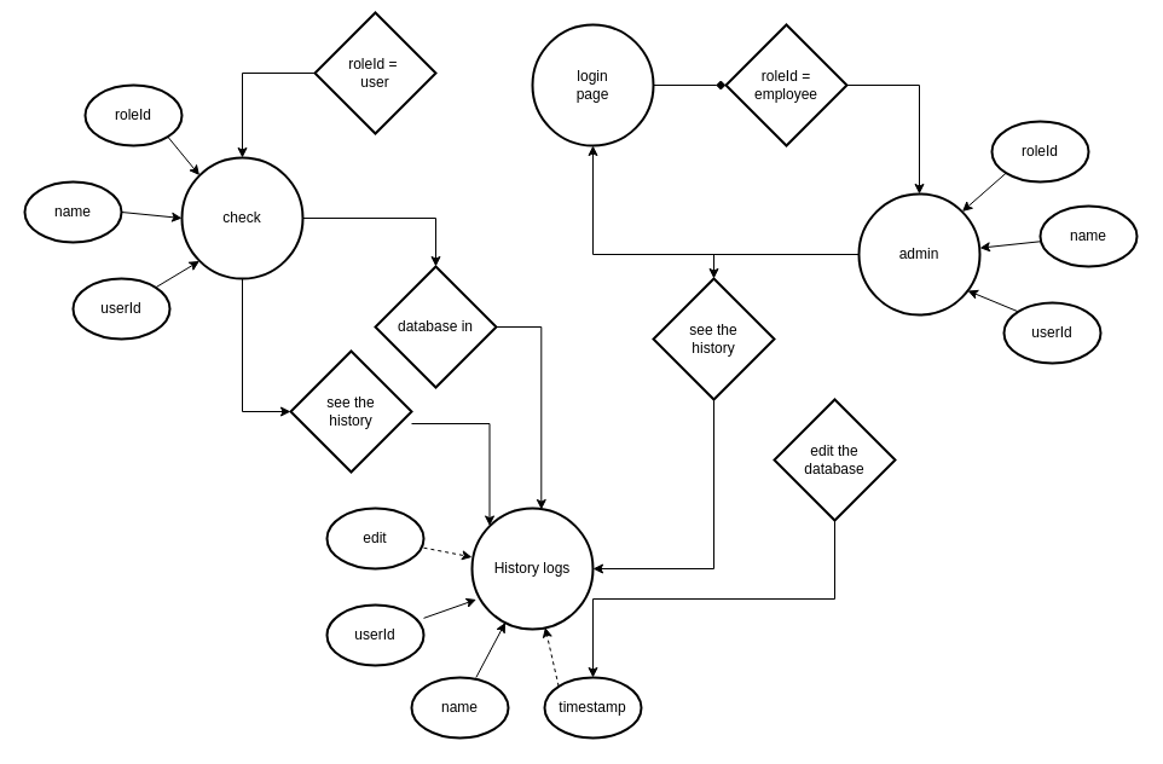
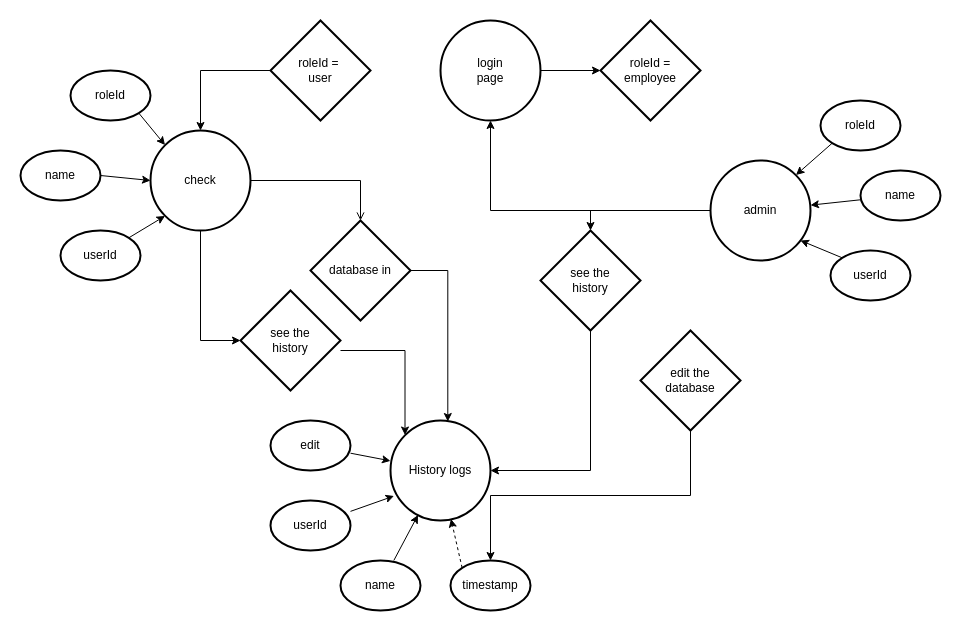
  <mxCell id="0" />
  <mxCell id="1" parent="0" />
- <mxCell id="2" style="edgeStyle=orthogonalEdgeStyle;rounded=0;orthogonalLoop=1;jettySize=auto;html=1;entryX=0.5;entryY=0;entryDx=0;entryDy=0;entryPerimeter=0;" edge="1" parent="1" source="4" target="10"><mxGeometry relative="1" as="geometry" /></mxCell>
+ <mxCell id="2" style="edgeStyle=orthogonalEdgeStyle;rounded=0;orthogonalLoop=1;jettySize=auto;html=1;entryX=0.5;entryY=0;entryDx=0;entryDy=0;entryPerimeter=0;endArrow=open;" edge="1" parent="1" source="4" target="10"><mxGeometry relative="1" as="geometry" /></mxCell>
  <mxCell id="3" style="edgeStyle=orthogonalEdgeStyle;rounded=0;orthogonalLoop=1;jettySize=auto;html=1;entryX=0;entryY=0.5;entryDx=0;entryDy=0;entryPerimeter=0;" edge="1" parent="1" source="4" target="12"><mxGeometry relative="1" as="geometry" /></mxCell>
  <mxCell id="4" value="check" style="strokeWidth=2;html=1;shape=mxgraph.flowchart.start_2;whiteSpace=wrap;" vertex="1" parent="1"><mxGeometry x="150" y="130" width="100" height="100" as="geometry" /></mxCell>
  <mxCell id="5" style="edgeStyle=orthogonalEdgeStyle;rounded=0;orthogonalLoop=1;jettySize=auto;html=1;entryX=0.5;entryY=0;entryDx=0;entryDy=0;entryPerimeter=0;" edge="1" parent="1" source="7" target="14"><mxGeometry relative="1" as="geometry" /></mxCell>
  <mxCell id="6" style="edgeStyle=orthogonalEdgeStyle;rounded=0;orthogonalLoop=1;jettySize=auto;html=1;" edge="1" parent="1" source="7" target="18"><mxGeometry relative="1" as="geometry" /></mxCell>
  <mxCell id="7" value="admin" style="strokeWidth=2;html=1;shape=mxgraph.flowchart.start_2;whiteSpace=wrap;" vertex="1" parent="1"><mxGeometry x="710" y="160" width="100" height="100" as="geometry" /></mxCell>
  <mxCell id="8" value="History logs" style="strokeWidth=2;html=1;shape=mxgraph.flowchart.start_2;whiteSpace=wrap;" vertex="1" parent="1"><mxGeometry x="390" y="420" width="100" height="100" as="geometry" /></mxCell>
  <mxCell id="9" style="edgeStyle=orthogonalEdgeStyle;rounded=0;orthogonalLoop=1;jettySize=auto;html=1;entryX=0.573;entryY=0.01;entryDx=0;entryDy=0;entryPerimeter=0;" edge="1" parent="1" source="10" target="8"><mxGeometry relative="1" as="geometry"><Array as="points"><mxPoint x="447" y="270" /></Array></mxGeometry></mxCell>
  <mxCell id="10" value="database in" style="strokeWidth=2;html=1;shape=mxgraph.flowchart.decision;whiteSpace=wrap;" vertex="1" parent="1"><mxGeometry x="310" y="220" width="100" height="100" as="geometry" /></mxCell>
  <mxCell id="11" style="edgeStyle=orthogonalEdgeStyle;rounded=0;orthogonalLoop=1;jettySize=auto;html=1;entryX=0.145;entryY=0.145;entryDx=0;entryDy=0;entryPerimeter=0;exitX=1;exitY=0.6;exitDx=0;exitDy=0;exitPerimeter=0;" edge="1" parent="1" source="12" target="8"><mxGeometry relative="1" as="geometry" /></mxCell>
  <mxCell id="12" value="see the &lt;br&gt;history" style="strokeWidth=2;html=1;shape=mxgraph.flowchart.decision;whiteSpace=wrap;" vertex="1" parent="1"><mxGeometry x="240" y="290" width="100" height="100" as="geometry" /></mxCell>
  <mxCell id="13" style="edgeStyle=orthogonalEdgeStyle;rounded=0;orthogonalLoop=1;jettySize=auto;html=1;entryX=1;entryY=0.5;entryDx=0;entryDy=0;entryPerimeter=0;exitX=0.5;exitY=1;exitDx=0;exitDy=0;exitPerimeter=0;" edge="1" parent="1" source="14" target="8"><mxGeometry relative="1" as="geometry" /></mxCell>
  <mxCell id="14" value="see the &lt;br&gt;history" style="strokeWidth=2;html=1;shape=mxgraph.flowchart.decision;whiteSpace=wrap;" vertex="1" parent="1"><mxGeometry x="540" y="230" width="100" height="100" as="geometry" /></mxCell>
  <mxCell id="15" style="edgeStyle=orthogonalEdgeStyle;rounded=0;orthogonalLoop=1;jettySize=auto;html=1;exitX=0.5;exitY=1;exitDx=0;exitDy=0;exitPerimeter=0;" edge="1" parent="1" source="16" target="34"><mxGeometry relative="1" as="geometry" /></mxCell>
  <mxCell id="16" value="edit the&lt;br&gt;database" style="strokeWidth=2;html=1;shape=mxgraph.flowchart.decision;whiteSpace=wrap;" vertex="1" parent="1"><mxGeometry x="640" y="330" width="100" height="100" as="geometry" /></mxCell>
- <mxCell id="17" style="edgeStyle=orthogonalEdgeStyle;rounded=0;orthogonalLoop=1;jettySize=auto;html=1;entryX=0;entryY=0.5;entryDx=0;entryDy=0;entryPerimeter=0;endArrow=diamond;" edge="1" parent="1" source="18" target="20"><mxGeometry relative="1" as="geometry" /></mxCell>
+ <mxCell id="17" style="edgeStyle=orthogonalEdgeStyle;rounded=0;orthogonalLoop=1;jettySize=auto;html=1;entryX=0;entryY=0.5;entryDx=0;entryDy=0;entryPerimeter=0;" edge="1" parent="1" source="18" target="20"><mxGeometry relative="1" as="geometry" /></mxCell>
  <mxCell id="18" value="login&lt;br&gt;page" style="strokeWidth=2;html=1;shape=mxgraph.flowchart.start_2;whiteSpace=wrap;" vertex="1" parent="1"><mxGeometry x="440" y="20" width="100" height="100" as="geometry" /></mxCell>
- <mxCell id="19" style="edgeStyle=orthogonalEdgeStyle;rounded=0;orthogonalLoop=1;jettySize=auto;html=1;entryX=0.5;entryY=0;entryDx=0;entryDy=0;entryPerimeter=0;" edge="1" parent="1" source="20" target="7"><mxGeometry relative="1" as="geometry" /></mxCell>
  <mxCell id="20" value="roleId = &lt;br&gt;employee" style="strokeWidth=2;html=1;shape=mxgraph.flowchart.decision;whiteSpace=wrap;" vertex="1" parent="1"><mxGeometry x="600" y="20" width="100" height="100" as="geometry" /></mxCell>
  <mxCell id="21" style="edgeStyle=orthogonalEdgeStyle;rounded=0;orthogonalLoop=1;jettySize=auto;html=1;entryX=0.5;entryY=0;entryDx=0;entryDy=0;entryPerimeter=0;" edge="1" parent="1" source="22" target="4"><mxGeometry relative="1" as="geometry" /></mxCell>
- <mxCell id="22" value="roleId =&amp;nbsp;&lt;br&gt;user" style="strokeWidth=2;html=1;shape=mxgraph.flowchart.decision;whiteSpace=wrap;" vertex="1" parent="1"><mxGeometry x="260" y="10" width="100" height="100" as="geometry" /></mxCell>
+ <mxCell id="22" value="roleId =&amp;nbsp;&lt;br&gt;user" style="strokeWidth=2;html=1;shape=mxgraph.flowchart.decision;whiteSpace=wrap;" vertex="1" parent="1"><mxGeometry x="270" y="20" width="100" height="100" as="geometry" /></mxCell>
  <mxCell id="23" style="rounded=0;orthogonalLoop=1;jettySize=auto;html=1;exitX=0.855;exitY=0.145;exitDx=0;exitDy=0;exitPerimeter=0;entryX=0.145;entryY=0.855;entryDx=0;entryDy=0;entryPerimeter=0;" edge="1" parent="1" source="24" target="4"><mxGeometry relative="1" as="geometry" /></mxCell>
  <mxCell id="24" value="userId" style="strokeWidth=2;html=1;shape=mxgraph.flowchart.start_1;whiteSpace=wrap;" vertex="1" parent="1"><mxGeometry x="60" y="230" width="80" height="50" as="geometry" /></mxCell>
  <mxCell id="25" style="edgeStyle=none;rounded=0;orthogonalLoop=1;jettySize=auto;html=1;exitX=1;exitY=0.5;exitDx=0;exitDy=0;exitPerimeter=0;entryX=0;entryY=0.5;entryDx=0;entryDy=0;entryPerimeter=0;" edge="1" parent="1" source="26" target="4"><mxGeometry relative="1" as="geometry" /></mxCell>
  <mxCell id="26" value="name" style="strokeWidth=2;html=1;shape=mxgraph.flowchart.start_1;whiteSpace=wrap;" vertex="1" parent="1"><mxGeometry x="20" y="150" width="80" height="50" as="geometry" /></mxCell>
  <mxCell id="27" style="edgeStyle=none;rounded=0;orthogonalLoop=1;jettySize=auto;html=1;exitX=0.855;exitY=0.855;exitDx=0;exitDy=0;exitPerimeter=0;entryX=0.145;entryY=0.145;entryDx=0;entryDy=0;entryPerimeter=0;" edge="1" parent="1" source="28" target="4"><mxGeometry relative="1" as="geometry" /></mxCell>
  <mxCell id="28" value="roleId" style="strokeWidth=2;html=1;shape=mxgraph.flowchart.start_1;whiteSpace=wrap;" vertex="1" parent="1"><mxGeometry x="70" y="70" width="80" height="50" as="geometry" /></mxCell>
  <mxCell id="29" style="edgeStyle=none;rounded=0;orthogonalLoop=1;jettySize=auto;html=1;entryX=0.035;entryY=0.755;entryDx=0;entryDy=0;entryPerimeter=0;" edge="1" parent="1" source="30" target="8"><mxGeometry relative="1" as="geometry" /></mxCell>
  <mxCell id="30" value="userId" style="strokeWidth=2;html=1;shape=mxgraph.flowchart.start_1;whiteSpace=wrap;" vertex="1" parent="1"><mxGeometry x="270" y="500" width="80" height="50" as="geometry" /></mxCell>
  <mxCell id="31" style="edgeStyle=none;rounded=0;orthogonalLoop=1;jettySize=auto;html=1;entryX=0.275;entryY=0.945;entryDx=0;entryDy=0;entryPerimeter=0;" edge="1" parent="1" source="32" target="8"><mxGeometry relative="1" as="geometry" /></mxCell>
  <mxCell id="32" value="name" style="strokeWidth=2;html=1;shape=mxgraph.flowchart.start_1;whiteSpace=wrap;" vertex="1" parent="1"><mxGeometry x="340" y="560" width="80" height="50" as="geometry" /></mxCell>
  <mxCell id="33" style="edgeStyle=none;rounded=0;orthogonalLoop=1;jettySize=auto;html=1;exitX=0.145;exitY=0.145;exitDx=0;exitDy=0;exitPerimeter=0;entryX=0.605;entryY=0.985;entryDx=0;entryDy=0;entryPerimeter=0;dashed=1;" edge="1" parent="1" source="34" target="8"><mxGeometry relative="1" as="geometry" /></mxCell>
  <mxCell id="34" value="timestamp" style="strokeWidth=2;html=1;shape=mxgraph.flowchart.start_1;whiteSpace=wrap;" vertex="1" parent="1"><mxGeometry x="450" y="560" width="80" height="50" as="geometry" /></mxCell>
- <mxCell id="35" style="edgeStyle=none;rounded=0;orthogonalLoop=1;jettySize=auto;html=1;dashed=1;" edge="1" parent="1" source="36" target="8"><mxGeometry relative="1" as="geometry" /></mxCell>
+ <mxCell id="35" style="edgeStyle=none;rounded=0;orthogonalLoop=1;jettySize=auto;html=1;" edge="1" parent="1" source="36" target="8"><mxGeometry relative="1" as="geometry" /></mxCell>
  <mxCell id="36" value="edit" style="strokeWidth=2;html=1;shape=mxgraph.flowchart.start_1;whiteSpace=wrap;" vertex="1" parent="1"><mxGeometry x="270" y="420" width="80" height="50" as="geometry" /></mxCell>
  <mxCell id="37" style="edgeStyle=none;rounded=0;orthogonalLoop=1;jettySize=auto;html=1;exitX=0.145;exitY=0.145;exitDx=0;exitDy=0;exitPerimeter=0;entryX=0.9;entryY=0.8;entryDx=0;entryDy=0;entryPerimeter=0;" edge="1" parent="1" source="38" target="7"><mxGeometry relative="1" as="geometry" /></mxCell>
  <mxCell id="38" value="userId" style="strokeWidth=2;html=1;shape=mxgraph.flowchart.start_1;whiteSpace=wrap;" vertex="1" parent="1"><mxGeometry x="830" y="250" width="80" height="50" as="geometry" /></mxCell>
  <mxCell id="39" style="edgeStyle=none;rounded=0;orthogonalLoop=1;jettySize=auto;html=1;" edge="1" parent="1" source="40" target="7"><mxGeometry relative="1" as="geometry" /></mxCell>
  <mxCell id="40" value="name" style="strokeWidth=2;html=1;shape=mxgraph.flowchart.start_1;whiteSpace=wrap;" vertex="1" parent="1"><mxGeometry x="860" y="170" width="80" height="50" as="geometry" /></mxCell>
  <mxCell id="41" style="edgeStyle=none;rounded=0;orthogonalLoop=1;jettySize=auto;html=1;exitX=0.145;exitY=0.855;exitDx=0;exitDy=0;exitPerimeter=0;entryX=0.855;entryY=0.145;entryDx=0;entryDy=0;entryPerimeter=0;" edge="1" parent="1" source="42" target="7"><mxGeometry relative="1" as="geometry" /></mxCell>
  <mxCell id="42" value="roleId" style="strokeWidth=2;html=1;shape=mxgraph.flowchart.start_1;whiteSpace=wrap;" vertex="1" parent="1"><mxGeometry x="820" y="100" width="80" height="50" as="geometry" /></mxCell>
